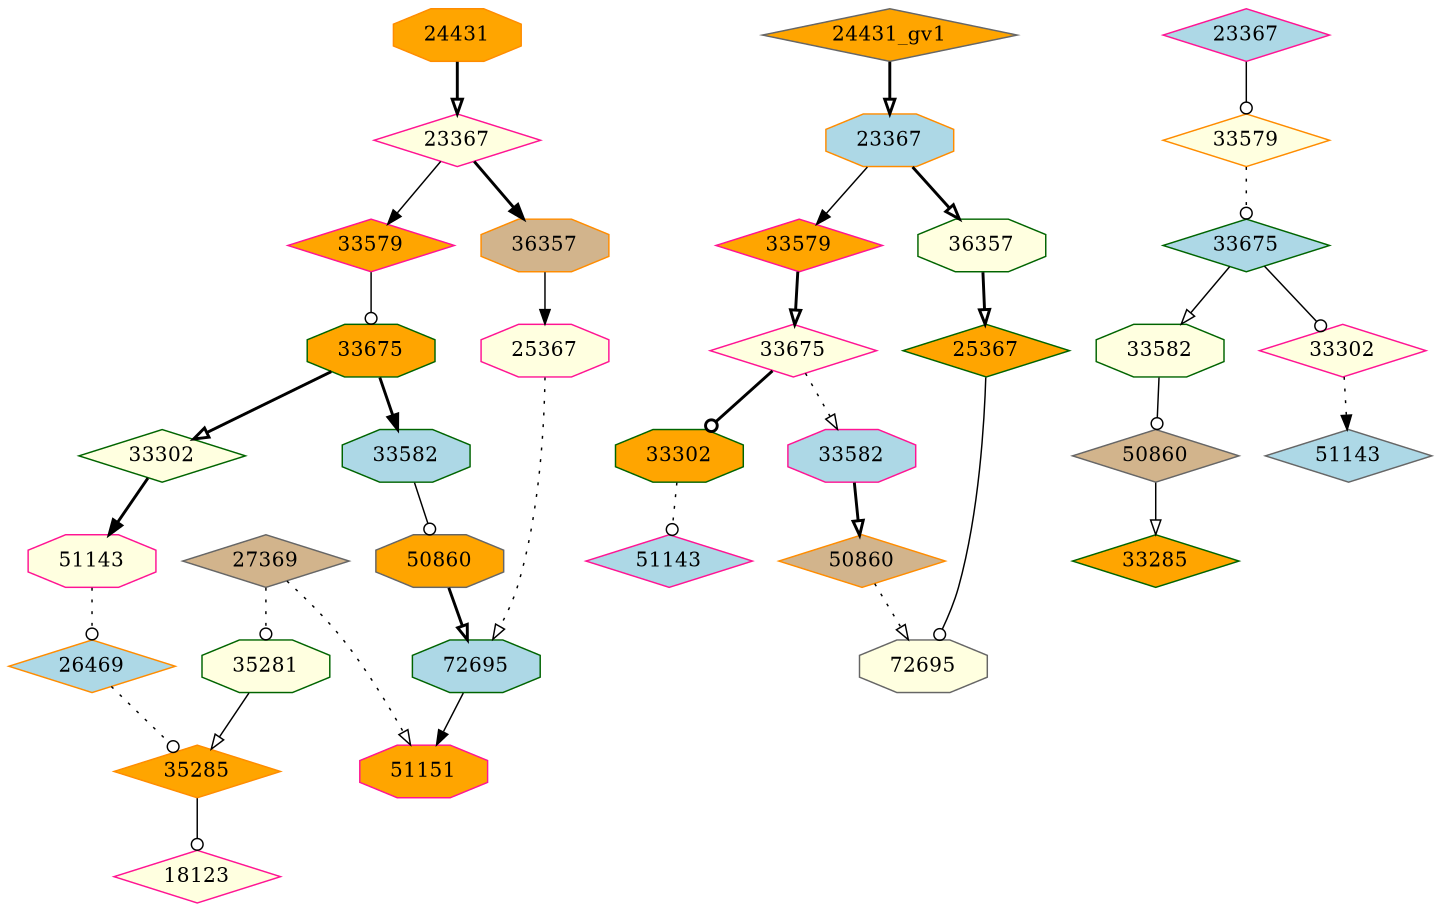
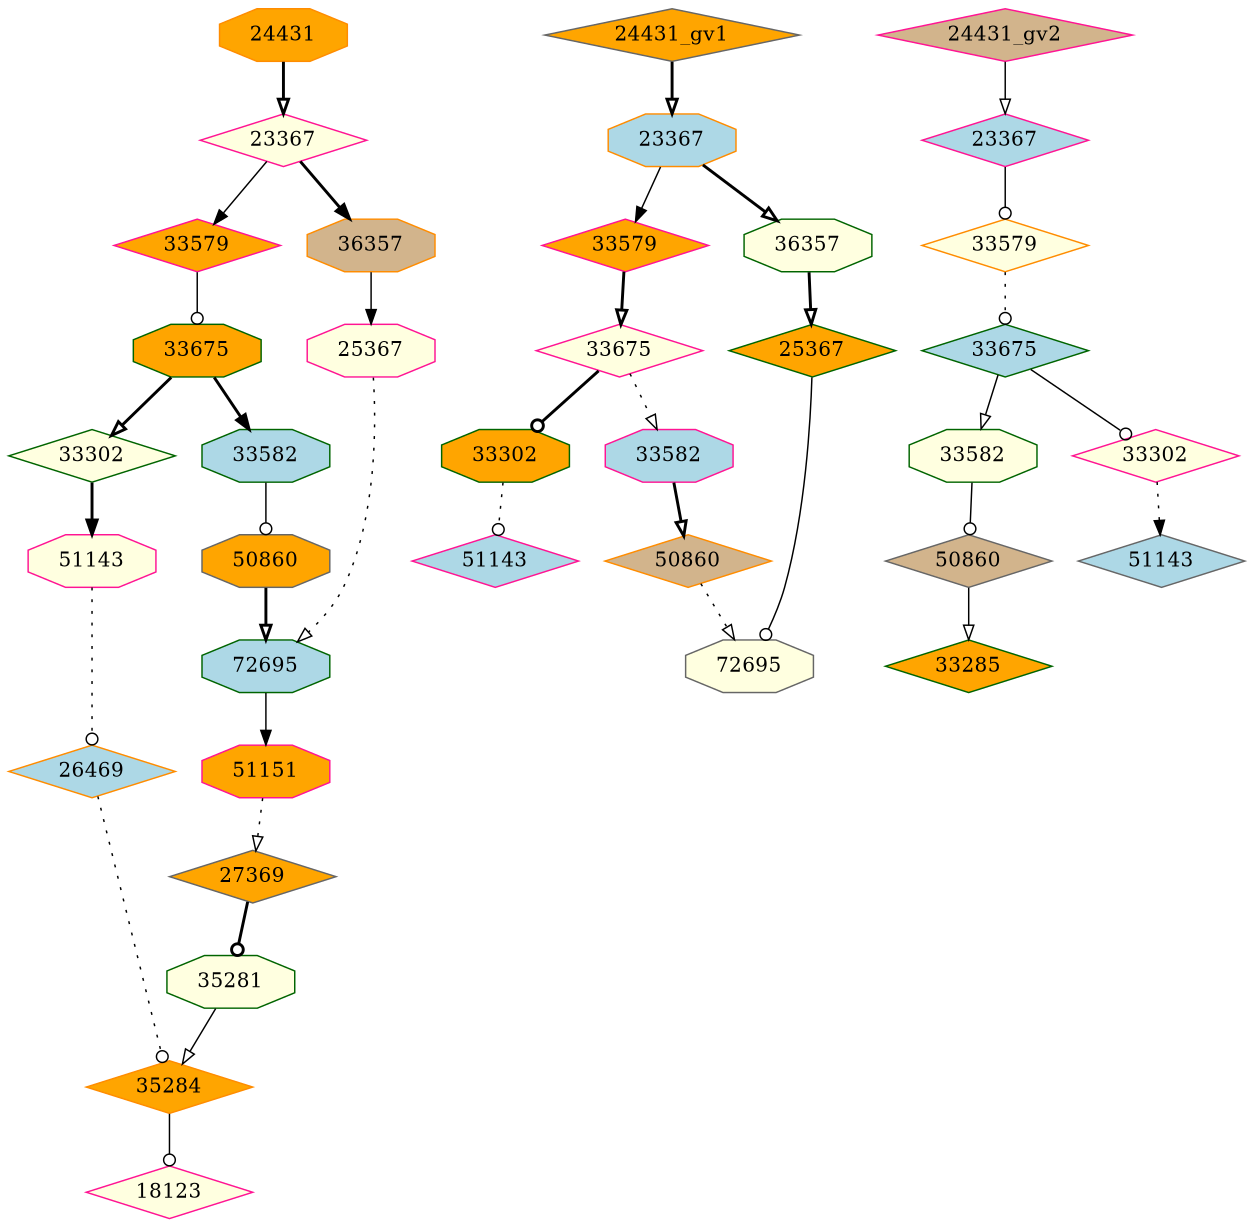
  strict digraph {
    node [color=deeppink fillcolor=lightyellow shape=diamond style=filled]
    edge [arrowhead=onormal style=solid]
    n1 [label=18123]
-   n2 [color=darkorange fillcolor=orange label=35285]
+   n2 [color=darkorange fillcolor=orange label=35284]
    n3 [color=darkgreen label=35281 shape=octagon]
    n4 [color=darkorange fillcolor=lightblue label=26469]
-   n5 [color=gray40 fillcolor=tan label=27369]
+   n5 [color=gray40 fillcolor=orange label=27369]
    n6 [label=51143 shape=octagon]
    n7 [fillcolor=orange label=51151 shape=octagon]
    n8 [color=darkgreen label=33302]
    n9 [color=darkgreen fillcolor=lightblue label=72695 shape=octagon]
    n10 [color=darkgreen fillcolor=orange label=33675 shape=octagon]
    n11 [color=darkgreen fillcolor=lightblue label=33582 shape=octagon]
    n12 [color=gray40 fillcolor=orange label=50860 shape=octagon]
    n13 [label=25367 shape=octagon]
    n14 [fillcolor=orange label=33579]
    n15 [color=darkorange fillcolor=tan label=36357 shape=octagon]
    n16 [label=23367]
    n17 [color=darkorange fillcolor=orange label=24431 shape=octagon]
    n18 [fillcolor=lightblue label=51143]
    n19 [color=darkgreen fillcolor=orange label=33302 shape=octagon]
    n20 [label=33675]
    n21 [fillcolor=lightblue label=33582 shape=octagon]
    n22 [color=darkorange fillcolor=tan label=50860]
    n23 [color=gray40 label=72695 shape=octagon]
    n24 [color=darkgreen fillcolor=orange label=25367]
    n25 [fillcolor=orange label=33579]
    n26 [color=darkgreen label=36357 shape=octagon]
    n27 [color=darkorange fillcolor=lightblue label=23367 shape=octagon]
    "24431_gv1" [color=gray40 fillcolor=orange]
    n29 [color=gray40 fillcolor=tan label=50860]
    n30 [color=darkgreen fillcolor=orange label=33285]
    n31 [color=darkgreen label=33582 shape=octagon]
    n32 [color=gray40 fillcolor=lightblue label=51143]
    n33 [label=33302]
    n34 [color=darkgreen fillcolor=lightblue label=33675]
    n35 [color=darkorange label=33579]
    n36 [fillcolor=lightblue label=23367]
+   "24431_gv2" [fillcolor=tan]
    subgraph sub_1 {
      n1
      n2
      n3
      n4
      n5
      n6
      n7
      n8
      n9
      n10
      n11
      n12
      n13
      n14
      n15
      n16
      n17
    }
    subgraph sub_2 {
      n18
      n19
      n20
      n21
      n22
      n23
      n24
      n25
      n26
      n27
      "24431_gv1"
    }
    subgraph sub_3 {
      n29
      n30
      n31
      n32
      n33
      n34
      n35
      n36
+     "24431_gv2"
    }
    n2 -> n1 [arrowhead=odot]
    n3 -> n2
    n4 -> n2 [arrowhead=odot style=dotted]
-   n5 -> n3 [arrowhead=odot style=dotted]
+   n5 -> n3 [arrowhead=odot style=bold]
    n6 -> n4 [arrowhead=odot style=dotted]
-   n5 -> n7 [style=dotted]
+   n7 -> n5 [style=dotted]
    n8 -> n6 [arrowhead=normal style=bold]
    n9 -> n7 [arrowhead=normal]
    n10 -> n8 [style=bold]
    n10 -> n11 [arrowhead=normal style=bold]
    n11 -> n12 [arrowhead=odot]
    n12 -> n9 [style=bold]
    n13 -> n9 [style=dotted]
    n14 -> n10 [arrowhead=odot]
    n15 -> n13 [arrowhead=normal]
    n16 -> n14 [arrowhead=normal]
    n16 -> n15 [arrowhead=normal style=bold]
    n17 -> n16 [style=bold]
    n19 -> n18 [arrowhead=odot style=dotted]
    n20 -> n19 [arrowhead=odot style=bold]
    n20 -> n21 [style=dotted]
    n21 -> n22 [style=bold]
    n22 -> n23 [style=dotted]
    n24 -> n23 [arrowhead=odot]
    n25 -> n20 [style=bold]
    n26 -> n24 [style=bold]
    n27 -> n25 [arrowhead=normal]
    n27 -> n26 [style=bold]
    "24431_gv1" -> n27 [style=bold]
    n29 -> n30
    n31 -> n29 [arrowhead=odot]
    n33 -> n32 [arrowhead=normal style=dotted]
    n34 -> n31
    n34 -> n33 [arrowhead=odot]
    n35 -> n34 [arrowhead=odot style=dotted]
    n36 -> n35 [arrowhead=odot]
+   "24431_gv2" -> n36
  }
